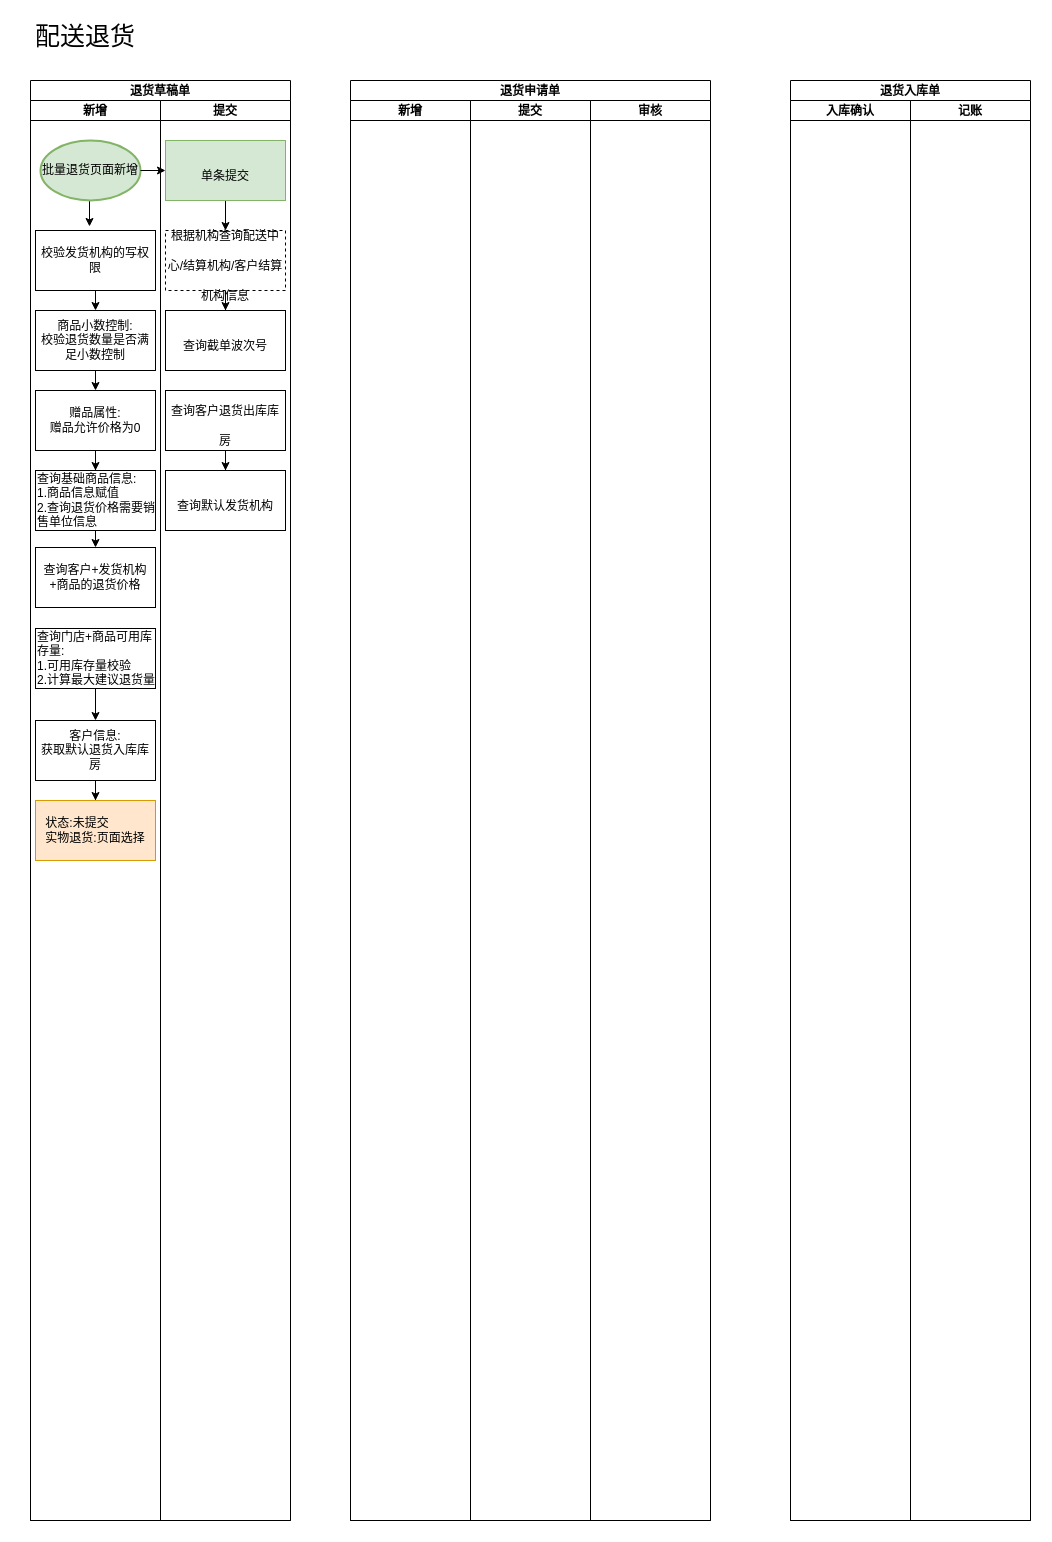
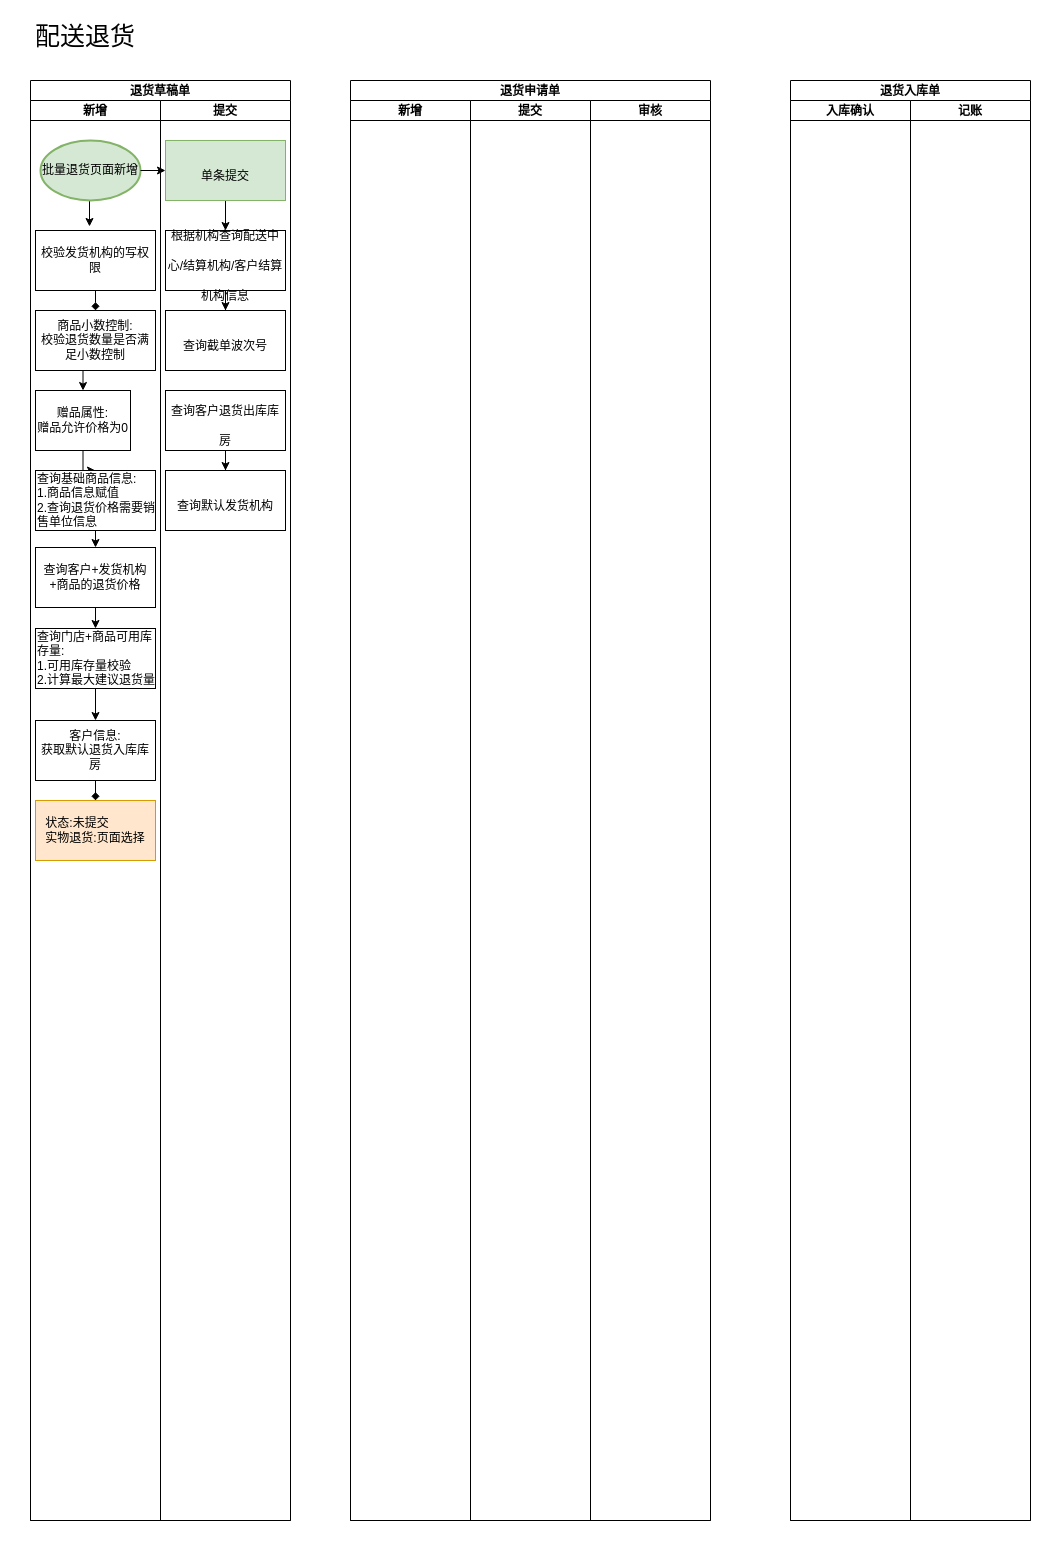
  <mxCell id="0" />
  <mxCell id="1" parent="0" />
  <mxCell id="2" value="退货申请单" style="swimlane;childLayout=stackLayout;resizeParent=1;resizeParentMax=0;startSize=20;rounded=0;" vertex="1" parent="1"><mxGeometry x="350" y="80" width="360" height="1440" as="geometry" /></mxCell>
  <mxCell id="3" value="新增" style="swimlane;startSize=20;rounded=0;" vertex="1" parent="2"><mxGeometry y="20" width="120" height="1420" as="geometry" /></mxCell>
  <mxCell id="4" value="提交" style="swimlane;startSize=20;rounded=0;" vertex="1" parent="2"><mxGeometry x="120" y="20" width="120" height="1420" as="geometry" /></mxCell>
  <mxCell id="5" value="审核" style="swimlane;startSize=20;rounded=0;" vertex="1" parent="2"><mxGeometry x="240" y="20" width="120" height="1420" as="geometry" /></mxCell>
  <mxCell id="6" value="退货入库单" style="swimlane;childLayout=stackLayout;resizeParent=1;resizeParentMax=0;startSize=20;rounded=0;" vertex="1" parent="1"><mxGeometry x="790" y="80" width="240" height="1440" as="geometry" /></mxCell>
  <mxCell id="7" value="入库确认" style="swimlane;startSize=20;rounded=0;" vertex="1" parent="6"><mxGeometry y="20" width="120" height="1420" as="geometry" /></mxCell>
  <mxCell id="8" value="记账" style="swimlane;startSize=20;rounded=0;" vertex="1" parent="6"><mxGeometry x="120" y="20" width="120" height="1420" as="geometry" /></mxCell>
  <mxCell id="9" value="退货草稿单" style="swimlane;childLayout=stackLayout;resizeParent=1;resizeParentMax=0;startSize=20;rounded=0;" vertex="1" parent="1"><mxGeometry x="30" y="80" width="260" height="1440" as="geometry" /></mxCell>
  <mxCell id="10" value="新增" style="swimlane;startSize=20;rounded=0;" vertex="1" parent="9"><mxGeometry y="20" width="130" height="1420" as="geometry" /></mxCell>
  <mxCell id="11" style="edgeStyle=orthogonalEdgeStyle;rounded=0;orthogonalLoop=1;jettySize=auto;html=1;exitX=0.5;exitY=1;exitDx=0;exitDy=0;exitPerimeter=0;entryX=0.45;entryY=-0.067;entryDx=0;entryDy=0;entryPerimeter=0;fontSize=12;" edge="1" parent="10" source="12" target="14"><mxGeometry relative="1" as="geometry" /></mxCell>
  <mxCell id="12" value="批量退货页面新增" style="strokeWidth=2;html=1;shape=mxgraph.flowchart.start_1;whiteSpace=wrap;fillColor=#d5e8d4;strokeColor=#82b366;rounded=0;" vertex="1" parent="10"><mxGeometry x="10" y="40" width="100" height="60" as="geometry" /></mxCell>
- <mxCell id="13" style="edgeStyle=orthogonalEdgeStyle;rounded=0;orthogonalLoop=1;jettySize=auto;html=1;exitX=0.5;exitY=1;exitDx=0;exitDy=0;entryX=0.5;entryY=0;entryDx=0;entryDy=0;fontSize=12;" edge="1" parent="10" source="14" target="16"><mxGeometry relative="1" as="geometry" /></mxCell>
+ <mxCell id="13" style="edgeStyle=orthogonalEdgeStyle;rounded=0;orthogonalLoop=1;jettySize=auto;html=1;exitX=0.5;exitY=1;exitDx=0;exitDy=0;entryX=0.5;entryY=0;entryDx=0;entryDy=0;fontSize=12;endArrow=diamond;" edge="1" parent="10" source="14" target="16"><mxGeometry relative="1" as="geometry" /></mxCell>
  <mxCell id="14" value="校验发货机构的写权限" style="rounded=0;whiteSpace=wrap;html=1;fontSize=12;align=center;" vertex="1" parent="10"><mxGeometry x="5" y="130" width="120" height="60" as="geometry" /></mxCell>
  <mxCell id="15" style="edgeStyle=orthogonalEdgeStyle;rounded=0;orthogonalLoop=1;jettySize=auto;html=1;exitX=0.5;exitY=1;exitDx=0;exitDy=0;entryX=0.5;entryY=0;entryDx=0;entryDy=0;fontSize=12;" edge="1" parent="10" source="16" target="18"><mxGeometry relative="1" as="geometry" /></mxCell>
  <mxCell id="16" value="商品小数控制:&lt;br&gt;校验退货数量是否满足小数控制" style="rounded=0;whiteSpace=wrap;html=1;fontSize=12;align=center;" vertex="1" parent="10"><mxGeometry x="5" y="210" width="120" height="60" as="geometry" /></mxCell>
  <mxCell id="17" style="edgeStyle=orthogonalEdgeStyle;rounded=0;orthogonalLoop=1;jettySize=auto;html=1;exitX=0.5;exitY=1;exitDx=0;exitDy=0;fontSize=12;" edge="1" parent="10" source="18" target="20"><mxGeometry relative="1" as="geometry" /></mxCell>
- <mxCell id="18" value="赠品属性:&lt;br&gt;赠品允许价格为0" style="rounded=0;whiteSpace=wrap;html=1;fontSize=12;align=center;" vertex="1" parent="10"><mxGeometry x="5" y="290" width="120" height="60" as="geometry" /></mxCell>
+ <mxCell id="18" value="赠品属性:&lt;br&gt;赠品允许价格为0" style="rounded=0;whiteSpace=wrap;html=1;fontSize=12;align=center;" vertex="1" parent="10"><mxGeometry x="5" y="290" width="95" height="60" as="geometry" /></mxCell>
  <mxCell id="19" style="edgeStyle=orthogonalEdgeStyle;rounded=0;orthogonalLoop=1;jettySize=auto;html=1;exitX=0.5;exitY=1;exitDx=0;exitDy=0;entryX=0.5;entryY=0;entryDx=0;entryDy=0;fontSize=12;" edge="1" parent="10" source="20" target="22"><mxGeometry relative="1" as="geometry" /></mxCell>
  <mxCell id="20" value="查询基础商品信息:&lt;br&gt;1.商品信息赋值&lt;br&gt;2.查询退货价格需要销售单位信息" style="rounded=0;whiteSpace=wrap;html=1;fontSize=12;align=left;" vertex="1" parent="10"><mxGeometry x="5" y="370" width="120" height="60" as="geometry" /></mxCell>
+ <mxCell id="21" style="edgeStyle=orthogonalEdgeStyle;rounded=0;orthogonalLoop=1;jettySize=auto;html=1;exitX=0.5;exitY=1;exitDx=0;exitDy=0;entryX=0.5;entryY=0;entryDx=0;entryDy=0;fontSize=12;" edge="1" parent="10" source="22" target="24"><mxGeometry relative="1" as="geometry" /></mxCell>
  <mxCell id="22" value="查询客户+发货机构+商品的退货价格" style="rounded=0;whiteSpace=wrap;html=1;fontSize=12;" vertex="1" parent="10"><mxGeometry x="5" y="447" width="120" height="60" as="geometry" /></mxCell>
  <mxCell id="23" style="edgeStyle=orthogonalEdgeStyle;rounded=0;orthogonalLoop=1;jettySize=auto;html=1;exitX=0.5;exitY=1;exitDx=0;exitDy=0;fontSize=12;" edge="1" parent="10" source="24" target="26"><mxGeometry relative="1" as="geometry" /></mxCell>
  <mxCell id="24" value="查询门店+商品可用库存量:&lt;br&gt;1.可用库存量校验&lt;br&gt;2.计算最大建议退货量" style="rounded=0;whiteSpace=wrap;html=1;fontSize=12;align=left;" vertex="1" parent="10"><mxGeometry x="5" y="528" width="120" height="60" as="geometry" /></mxCell>
- <mxCell id="25" value="" style="edgeStyle=orthogonalEdgeStyle;rounded=0;orthogonalLoop=1;jettySize=auto;html=1;fontSize=12;" edge="1" parent="10" source="26" target="27"><mxGeometry relative="1" as="geometry" /></mxCell>
+ <mxCell id="25" value="" style="edgeStyle=orthogonalEdgeStyle;rounded=0;orthogonalLoop=1;jettySize=auto;html=1;fontSize=12;endArrow=diamond;" edge="1" parent="10" source="26" target="27"><mxGeometry relative="1" as="geometry" /></mxCell>
  <mxCell id="26" value="客户信息:&lt;br&gt;获取默认退货入库库房" style="rounded=0;whiteSpace=wrap;html=1;fontSize=12;" vertex="1" parent="10"><mxGeometry x="5" y="620" width="120" height="60" as="geometry" /></mxCell>
  <mxCell id="27" value="&lt;div style=&quot;text-align: left;&quot;&gt;&lt;span style=&quot;background-color: initial;&quot;&gt;状态:未提交&lt;/span&gt;&lt;/div&gt;&lt;div style=&quot;text-align: left;&quot;&gt;&lt;span style=&quot;background-color: initial;&quot;&gt;实物退货:页面选择&lt;/span&gt;&lt;/div&gt;" style="whiteSpace=wrap;html=1;rounded=0;fillColor=#ffe6cc;strokeColor=#d79b00;" vertex="1" parent="10"><mxGeometry x="5" y="700" width="120" height="60" as="geometry" /></mxCell>
  <mxCell id="28" value="提交" style="swimlane;startSize=20;rounded=0;" vertex="1" parent="9"><mxGeometry x="130" y="20" width="130" height="1420" as="geometry" /></mxCell>
  <mxCell id="29" value="" style="edgeStyle=orthogonalEdgeStyle;rounded=0;orthogonalLoop=1;jettySize=auto;html=1;fontSize=12;" edge="1" parent="28" source="30" target="32"><mxGeometry relative="1" as="geometry" /></mxCell>
  <mxCell id="30" value="&lt;font style=&quot;font-size: 12px;&quot;&gt;单条提交&lt;/font&gt;" style="rounded=0;whiteSpace=wrap;html=1;fontSize=25;fillColor=#d5e8d4;strokeColor=#82b366;" vertex="1" parent="28"><mxGeometry x="5" y="40" width="120" height="60" as="geometry" /></mxCell>
  <mxCell id="31" value="" style="edgeStyle=orthogonalEdgeStyle;rounded=0;orthogonalLoop=1;jettySize=auto;html=1;fontSize=12;" edge="1" parent="28" source="32" target="33"><mxGeometry relative="1" as="geometry" /></mxCell>
- <mxCell id="32" value="&lt;font style=&quot;font-size: 12px; line-height: 1.2;&quot;&gt;根据机构查询配送中心/结算机构/客户结算机构信息&lt;/font&gt;" style="whiteSpace=wrap;html=1;fontSize=25;rounded=0;dashed=1;" vertex="1" parent="28"><mxGeometry x="5" y="130" width="120" height="60" as="geometry" /></mxCell>
+ <mxCell id="32" value="&lt;font style=&quot;font-size: 12px; line-height: 1.2;&quot;&gt;根据机构查询配送中心/结算机构/客户结算机构信息&lt;/font&gt;" style="whiteSpace=wrap;html=1;fontSize=25;rounded=0;" vertex="1" parent="28"><mxGeometry x="5" y="130" width="120" height="60" as="geometry" /></mxCell>
  <mxCell id="33" value="&lt;font style=&quot;font-size: 12px;&quot;&gt;查询截单波次号&lt;/font&gt;" style="whiteSpace=wrap;html=1;fontSize=25;rounded=0;" vertex="1" parent="28"><mxGeometry x="5" y="210" width="120" height="60" as="geometry" /></mxCell>
  <mxCell id="34" value="" style="edgeStyle=orthogonalEdgeStyle;rounded=0;orthogonalLoop=1;jettySize=auto;html=1;fontSize=12;" edge="1" parent="28" source="35" target="36"><mxGeometry relative="1" as="geometry" /></mxCell>
  <mxCell id="35" value="&lt;font style=&quot;font-size: 12px;&quot;&gt;查询客户退货出库库房&lt;/font&gt;" style="whiteSpace=wrap;html=1;fontSize=25;rounded=0;" vertex="1" parent="28"><mxGeometry x="5" y="290" width="120" height="60" as="geometry" /></mxCell>
  <mxCell id="36" value="&lt;font style=&quot;font-size: 12px;&quot;&gt;查询默认发货机构&lt;/font&gt;" style="whiteSpace=wrap;html=1;fontSize=25;rounded=0;" vertex="1" parent="28"><mxGeometry x="5" y="370" width="120" height="60" as="geometry" /></mxCell>
  <mxCell id="37" style="edgeStyle=orthogonalEdgeStyle;rounded=0;orthogonalLoop=1;jettySize=auto;html=1;exitX=1;exitY=0.5;exitDx=0;exitDy=0;exitPerimeter=0;entryX=0;entryY=0.5;entryDx=0;entryDy=0;fontSize=25;" edge="1" parent="9" source="12" target="30"><mxGeometry relative="1" as="geometry" /></mxCell>
  <mxCell id="38" value="&lt;font style=&quot;font-size: 25px;&quot;&gt;配送退货&lt;/font&gt;" style="text;html=1;strokeColor=none;fillColor=none;align=center;verticalAlign=middle;whiteSpace=wrap;rounded=0;" vertex="1" parent="1"><mxGeometry x="20" y="20" width="130" height="30" as="geometry" /></mxCell>
